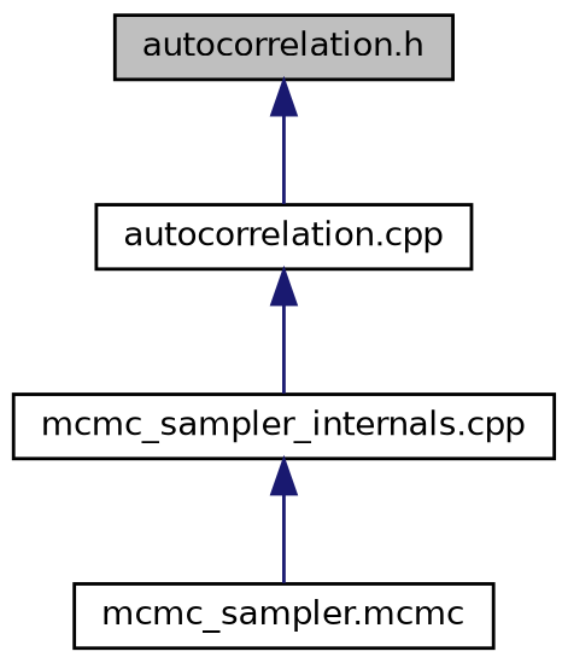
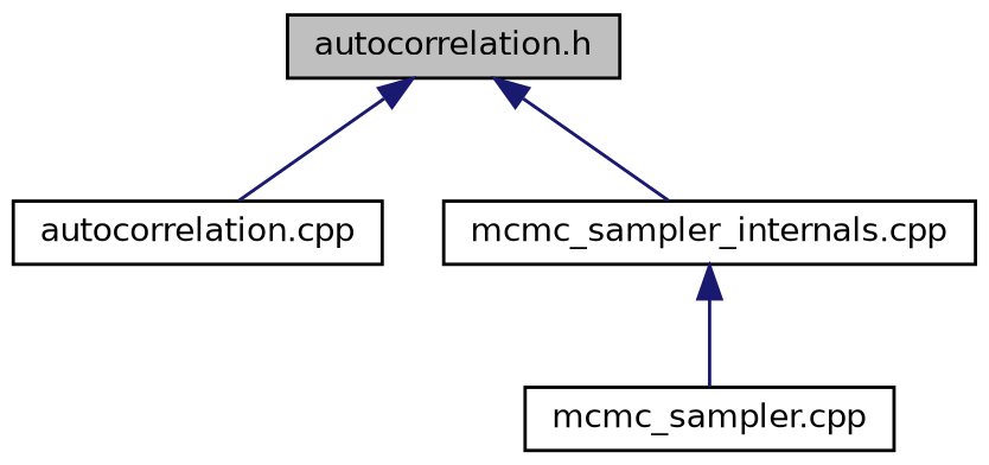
  digraph {
    node [color=black fillcolor=white fontname=Helvetica fontsize=10 shape=record style=filled]
    edge [color=midnightblue dir=back fontname=Helvetica fontsize=10 labelfontname=Helvetica labelfontsize=10 style=solid]
    n1 [fillcolor=grey75 fontcolor=black height=0.2 label="autocorrelation.h" width=0.4]
    n2 [height=0.2 label="autocorrelation.cpp" width=0.4]
    n3 [height=0.2 label="mcmc_sampler_internals.cpp" width=0.4]
-   n4 [height=0.2 label="mcmc_sampler.mcmc" width=0.4]
+   n4 [height=0.2 label="mcmc_sampler.cpp" width=0.4]
    n1 -> n2
-   n2 -> n3
+   n1 -> n3
    n3 -> n4
  }
